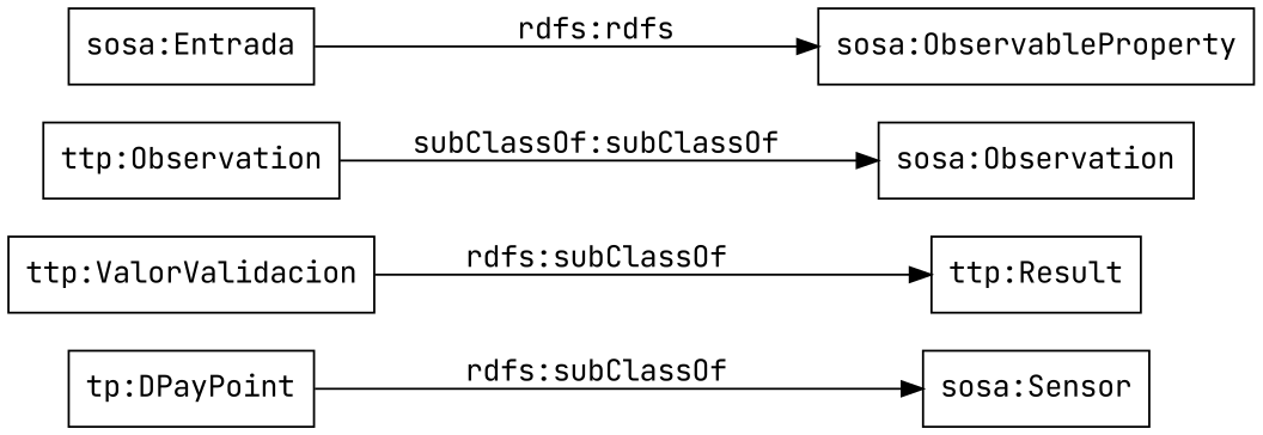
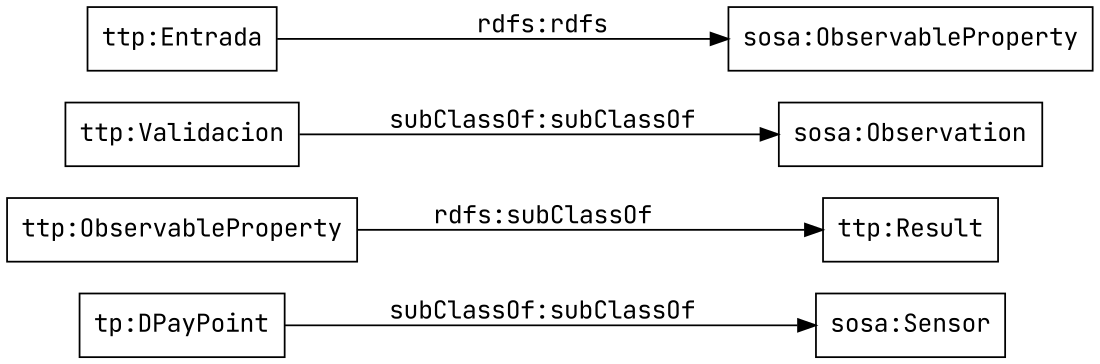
  digraph {
    fontname="JetBrains Mono"
    rankdir=LR
    node [color=black fontname="JetBrains Mono" shape=rectangle]
    edge [fontname="JetBrains Mono"]
    "tp:DPayPoint"
    "sosa:Sensor"
    n3 [label="ttp:Result"]
-   "ttp:ValorValidacion"
-   "ttp:Validacion" [label="ttp:Observation"]
+   "ttp:ValorValidacion" [label="ttp:ObservableProperty"]
+   "ttp:Validacion"
    "sosa:Observation"
-   "ttp:Entrada" [label="sosa:Entrada"]
+   "ttp:Entrada"
    "sosa:ObservableProperty"
-   "tp:DPayPoint" -> "sosa:Sensor" [label="rdfs:subClassOf"]
+   "tp:DPayPoint" -> "sosa:Sensor" [label="subClassOf:subClassOf"]
    "ttp:ValorValidacion" -> n3 [label="rdfs:subClassOf"]
    "ttp:Validacion" -> "sosa:Observation" [label="subClassOf:subClassOf"]
    "ttp:Entrada" -> "sosa:ObservableProperty" [label="rdfs:rdfs"]
  }
